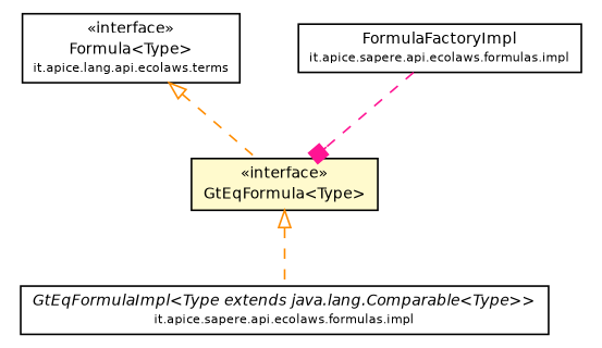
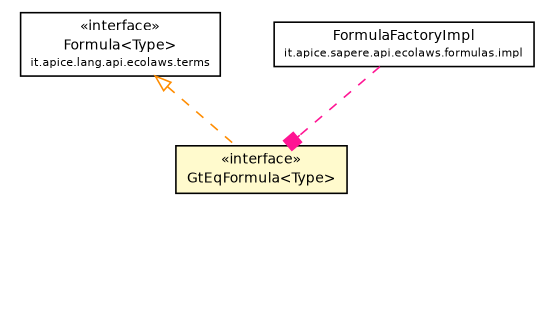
  digraph {
    node [fontcolor=black fontname=Helvetica fontsize=9.0 shape=plaintext]
    edge [arrowtail=empty color=darkorange dir=back fontname=Helvetica fontsize=10 headport=p labelfontname=Helvetica labelfontsize=10 style=dashed tailport=p]
    n1 [label=<<table border="0" cellborder="1" cellspacing="0" cellpadding="2" port="p" bgcolor="lemonChiffon" href="./GtEqFormula.html"> 		<tr><td><table border="0" cellspacing="0" cellpadding="1"> 			<tr><td> &laquo;interface&raquo; </td></tr> 			<tr><td> GtEqFormula&lt;Type&gt; </td></tr> 		</table></td></tr> 		</table>>]
-   n2 [label=<<table border="0" cellborder="1" cellspacing="0" cellpadding="2" port="p" href="./impl/GtEqFormulaImpl.html"> 		<tr><td><table border="0" cellspacing="0" cellpadding="1"> 			<tr><td><font face="Helvetica-Oblique"> GtEqFormulaImpl&lt;Type extends java.lang.Comparable&lt;Type&gt;&gt; </font></td></tr> 			<tr><td><font point-size="7.0"> it.apice.sapere.api.ecolaws.formulas.impl </font></td></tr> 		</table></td></tr> 		</table>>]
    n3 [label=<<table border="0" cellborder="1" cellspacing="0" cellpadding="2" port="p" href="../terms/Formula.html"> 		<tr><td><table border="0" cellspacing="0" cellpadding="1"> 			<tr><td> &laquo;interface&raquo; </td></tr> 			<tr><td> Formula&lt;Type&gt; </td></tr> 			<tr><td><font point-size="7.0"> it.apice.lang.api.ecolaws.terms </font></td></tr> 		</table></td></tr> 		</table>>]
    n4 [label=<<table border="0" cellborder="1" cellspacing="0" cellpadding="2" port="p" href="./impl/FormulaFactoryImpl.html"> 		<tr><td><table border="0" cellspacing="0" cellpadding="1"> 			<tr><td> FormulaFactoryImpl </td></tr> 			<tr><td><font point-size="7.0"> it.apice.sapere.api.ecolaws.formulas.impl </font></td></tr> 		</table></td></tr> 		</table>>]
-   n1 -> n2
    n3 -> n1
    n4 -> n1 [arrowhead=box color=deeppink fontcolor=black fontsize=10.0 arrowtail="" dir=""]
  }
